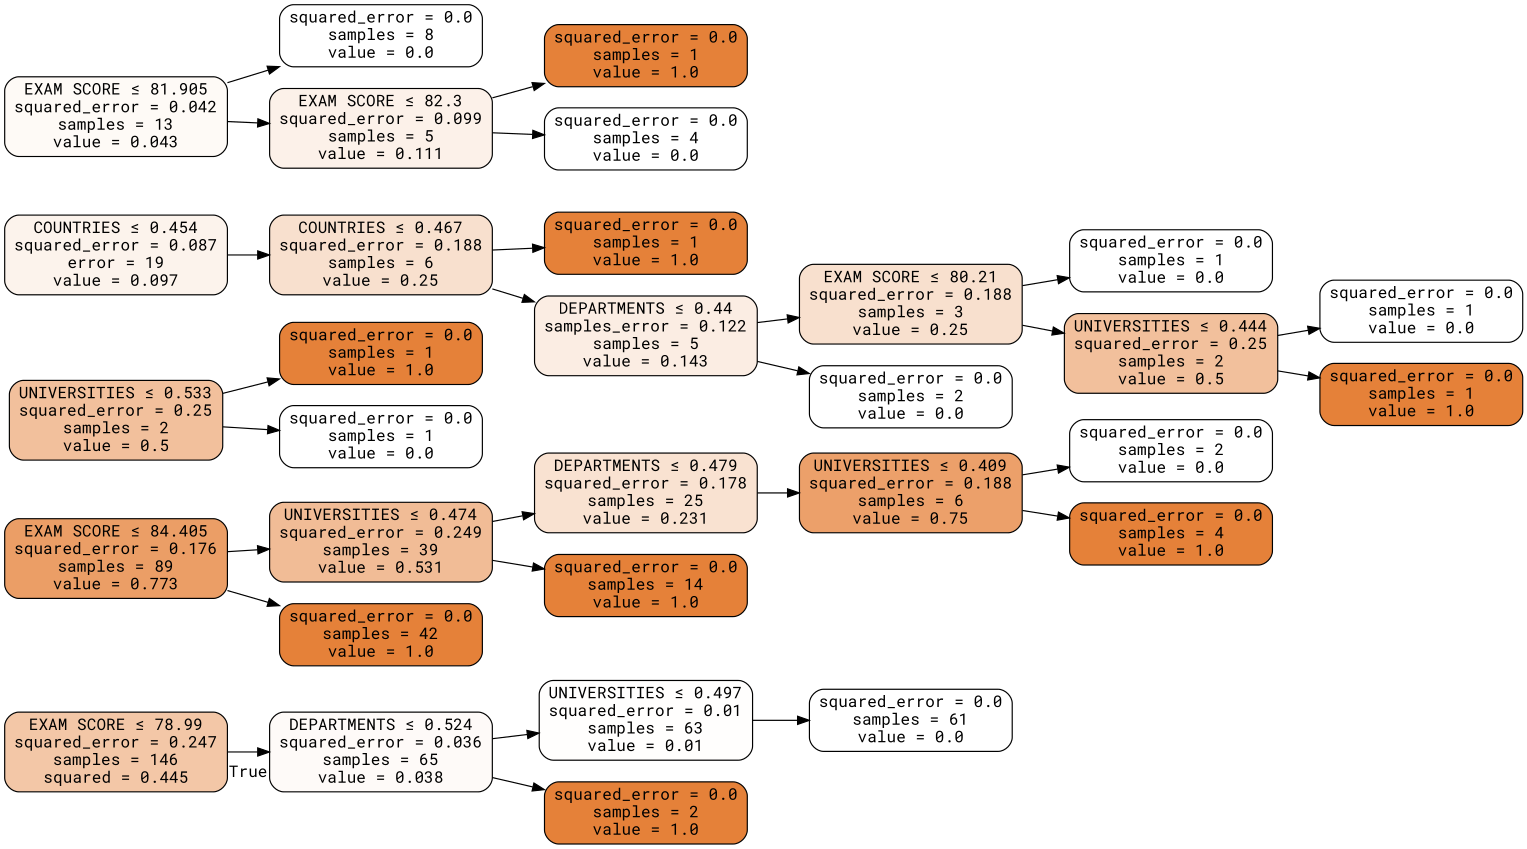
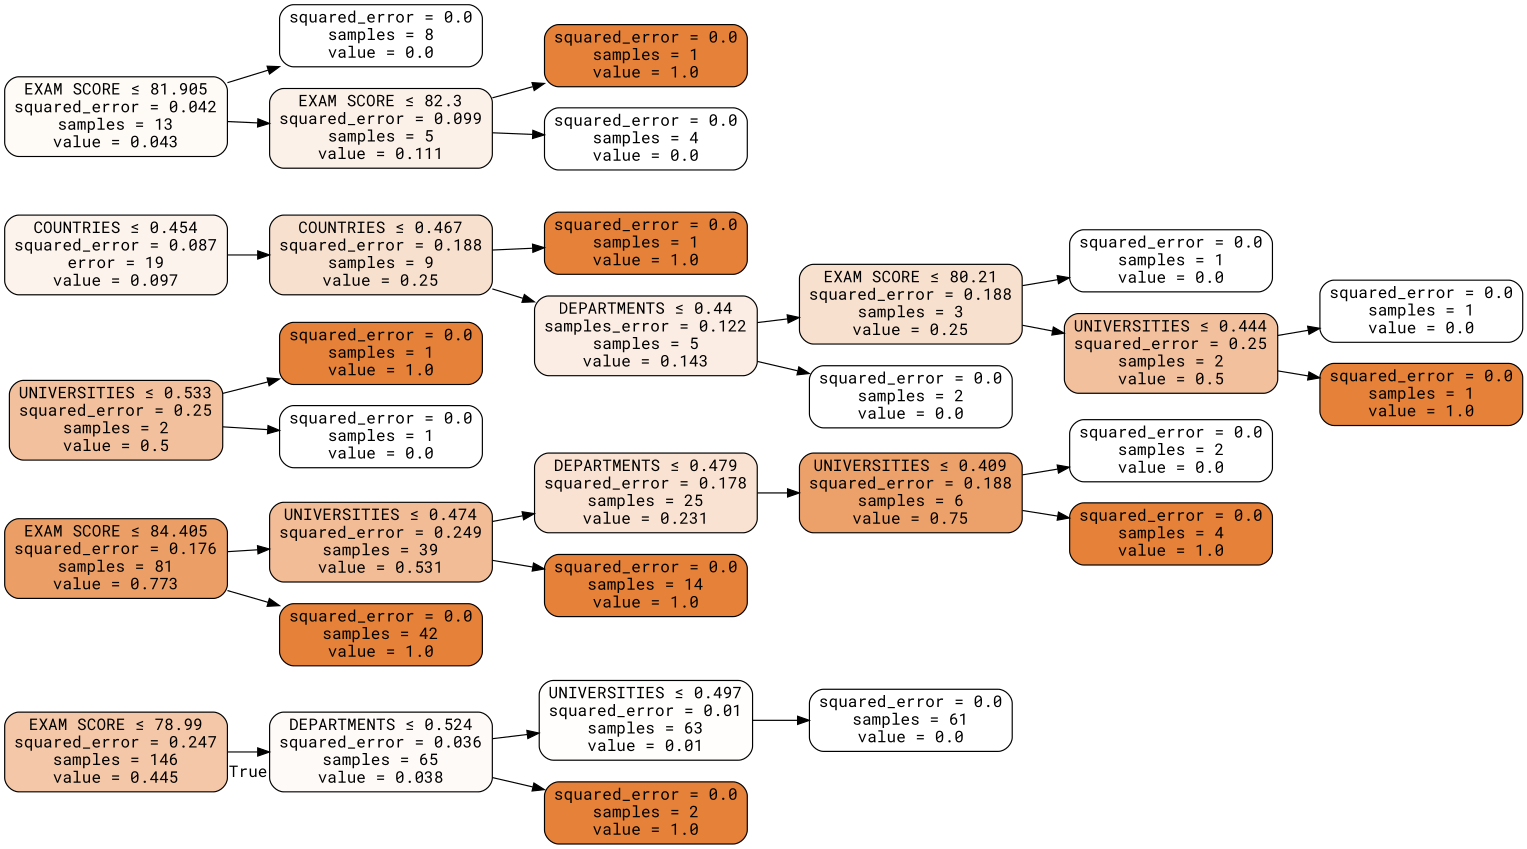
  digraph {
    fontname="Roboto Mono"
    rankdir=LR
    node [color=black fillcolor="#e58139" fontname="Roboto Mono" shape=box style="filled, rounded"]
    edge [fontname="Roboto Mono"]
-   n1 [fillcolor="#f3c7a7" label=<EXAM SCORE &le; 78.99<br/>squared_error = 0.247<br/>samples = 146<br/>squared = 0.445>]
+   n1 [fillcolor="#f3c7a7" label=<EXAM SCORE &le; 78.99<br/>squared_error = 0.247<br/>samples = 146<br/>value = 0.445>]
    n2 [fillcolor="#fefaf8" label=<DEPARTMENTS &le; 0.524<br/>squared_error = 0.036<br/>samples = 65<br/>value = 0.038>]
    n3 [fillcolor="#fffefd" label=<UNIVERSITIES &le; 0.497<br/>squared_error = 0.01<br/>samples = 63<br/>value = 0.01>]
    n4 [label=<squared_error = 0.0<br/>samples = 2<br/>value = 1.0>]
-   n5 [fillcolor="#eb9e66" label=<EXAM SCORE &le; 84.405<br/>squared_error = 0.176<br/>samples = 89<br/>value = 0.773>]
+   n5 [fillcolor="#eb9e66" label=<EXAM SCORE &le; 84.405<br/>squared_error = 0.176<br/>samples = 81<br/>value = 0.773>]
    n6 [fillcolor="#f1bc96" label=<UNIVERSITIES &le; 0.474<br/>squared_error = 0.249<br/>samples = 39<br/>value = 0.531>]
    n7 [label=<squared_error = 0.0<br/>samples = 42<br/>value = 1.0>]
    n8 [fillcolor="#ffffff" label=<squared_error = 0.0<br/>samples = 61<br/>value = 0.0>]
    n9 [fillcolor="#f2c09c" label=<UNIVERSITIES &le; 0.533<br/>squared_error = 0.25<br/>samples = 2<br/>value = 0.5>]
    n10 [label=<squared_error = 0.0<br/>samples = 1<br/>value = 1.0>]
    n11 [fillcolor="#ffffff" label=<squared_error = 0.0<br/>samples = 1<br/>value = 0.0>]
    n12 [fillcolor="#f9e2d1" label=<DEPARTMENTS &le; 0.479<br/>squared_error = 0.178<br/>samples = 25<br/>value = 0.231>]
    n13 [label=<squared_error = 0.0<br/>samples = 14<br/>value = 1.0>]
    n14 [fillcolor="#eca06a" label=<UNIVERSITIES &le; 0.409<br/>squared_error = 0.188<br/>samples = 6<br/>value = 0.75>]
    n15 [fillcolor="#fcf3ec" label=<COUNTRIES &le; 0.454<br/>squared_error = 0.087<br/>error = 19<br/>value = 0.097>]
-   n16 [fillcolor="#f8e0ce" label=<COUNTRIES &le; 0.467<br/>squared_error = 0.188<br/>samples = 6<br/>value = 0.25>]
+   n16 [fillcolor="#f8e0ce" label=<COUNTRIES &le; 0.467<br/>squared_error = 0.188<br/>samples = 9<br/>value = 0.25>]
    n17 [fillcolor="#ffffff" label=<squared_error = 0.0<br/>samples = 2<br/>value = 0.0>]
    n18 [label=<squared_error = 0.0<br/>samples = 4<br/>value = 1.0>]
    n19 [fillcolor="#fefaf6" label=<EXAM SCORE &le; 81.905<br/>squared_error = 0.042<br/>samples = 13<br/>value = 0.043>]
    n20 [fillcolor="#ffffff" label=<squared_error = 0.0<br/>samples = 8<br/>value = 0.0>]
    n21 [fillcolor="#fcf1e9" label=<EXAM SCORE &le; 82.3<br/>squared_error = 0.099<br/>samples = 5<br/>value = 0.111>]
    n22 [label=<squared_error = 0.0<br/>samples = 1<br/>value = 1.0>]
    n23 [fillcolor="#fbede3" label=<DEPARTMENTS &le; 0.44<br/>samples_error = 0.122<br/>samples = 5<br/>value = 0.143>]
    n24 [label=<squared_error = 0.0<br/>samples = 1<br/>value = 1.0>]
    n25 [fillcolor="#ffffff" label=<squared_error = 0.0<br/>samples = 4<br/>value = 0.0>]
    n26 [fillcolor="#f8e0ce" label=<EXAM SCORE &le; 80.21<br/>squared_error = 0.188<br/>samples = 3<br/>value = 0.25>]
    n27 [fillcolor="#ffffff" label=<squared_error = 0.0<br/>samples = 2<br/>value = 0.0>]
    n28 [fillcolor="#ffffff" label=<squared_error = 0.0<br/>samples = 1<br/>value = 0.0>]
    n29 [fillcolor="#f2c09c" label=<UNIVERSITIES &le; 0.444<br/>squared_error = 0.25<br/>samples = 2<br/>value = 0.5>]
    n30 [fillcolor="#ffffff" label=<squared_error = 0.0<br/>samples = 1<br/>value = 0.0>]
    n31 [label=<squared_error = 0.0<br/>samples = 1<br/>value = 1.0>]
    n1 -> n2 [headlabel=True labelangle=45 labeldistance=2.5]
    n2 -> n3
    n2 -> n4
    n3 -> n8
    n5 -> n6
    n5 -> n7
    n6 -> n12
    n6 -> n13
    n9 -> n10
    n9 -> n11
    n12 -> n14
    n14 -> n17
    n14 -> n18
    n15 -> n16
    n16 -> n22
    n16 -> n23
    n19 -> n20
    n19 -> n21
    n21 -> n24
    n21 -> n25
    n23 -> n26
    n23 -> n27
    n26 -> n28
    n26 -> n29
    n29 -> n30
    n29 -> n31
  }
